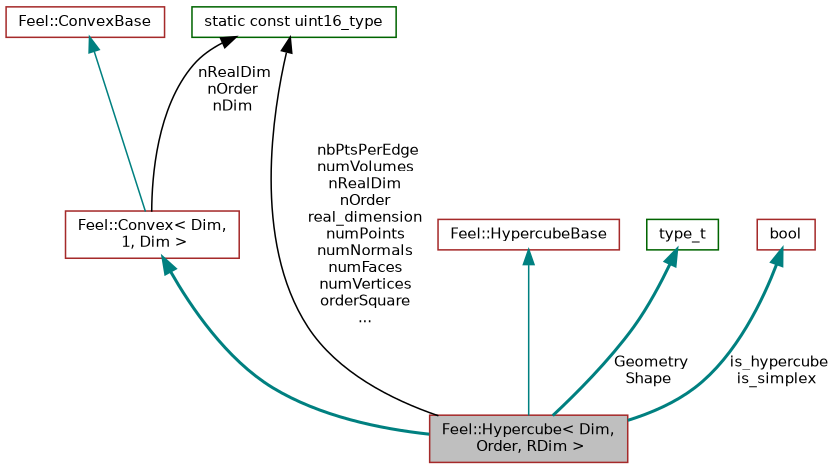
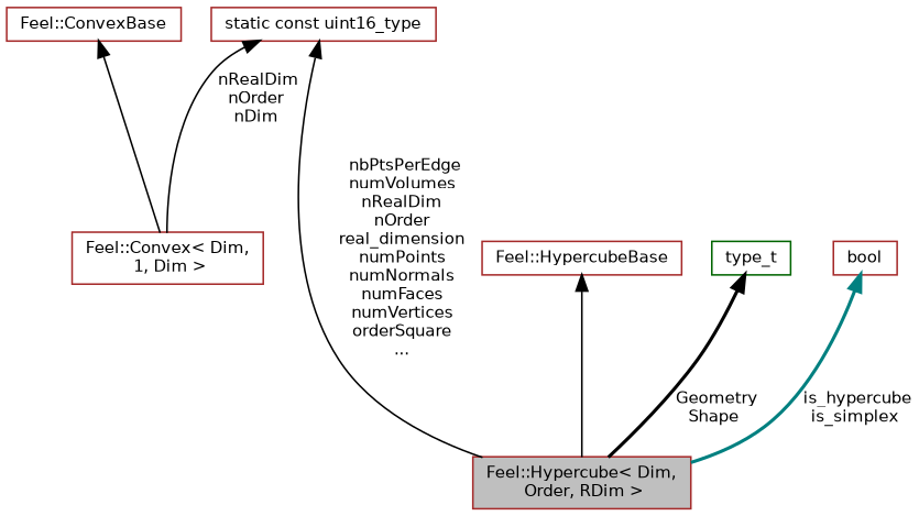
  digraph {
    node [color=brown fillcolor=white fontname=Helvetica fontsize=10 shape=record style=filled]
    edge [color=teal dir=back fontname=Helvetica fontsize=10 labelfontname=Helvetica labelfontsize=10 style=solid]
    n1 [fillcolor=grey75 fontcolor=black height=0.2 label="Feel::Hypercube\< Dim,\l Order, RDim \>" width=0.4]
    n2 [height=0.2 label="Feel::Convex\< Dim,\l 1, Dim \>" width=0.4]
    n3 [height=0.2 label="Feel::ConvexBase" width=0.4]
-   n4 [color=darkgreen height=0.2 label="static const uint16_type" width=0.4]
+   n4 [height=0.2 label="static const uint16_type" width=0.4]
    n5 [height=0.2 label="Feel::HypercubeBase" width=0.4]
    n6 [color=darkgreen height=0.2 label=type_t width=0.4]
    n7 [height=0.2 label=bool width=0.4]
-   n2 -> n1 [style=bold]
-   n3 -> n2
+   n3 -> n2 [color=black]
    n4 -> n1 [color=black label=" nbPtsPerEdge\nnumVolumes\nnRealDim\nnOrder\nreal_dimension\nnumPoints\nnumNormals\nnumFaces\nnumVertices\norderSquare\n..."]
    n4 -> n2 [color=black label=" nRealDim\nnOrder\nnDim"]
-   n5 -> n1
-   n6 -> n1 [label=" Geometry\nShape" style=bold]
+   n5 -> n1 [color=black]
+   n6 -> n1 [color=black label=" Geometry\nShape" style=bold]
    n7 -> n1 [label=" is_hypercube\nis_simplex" style=bold]
  }
